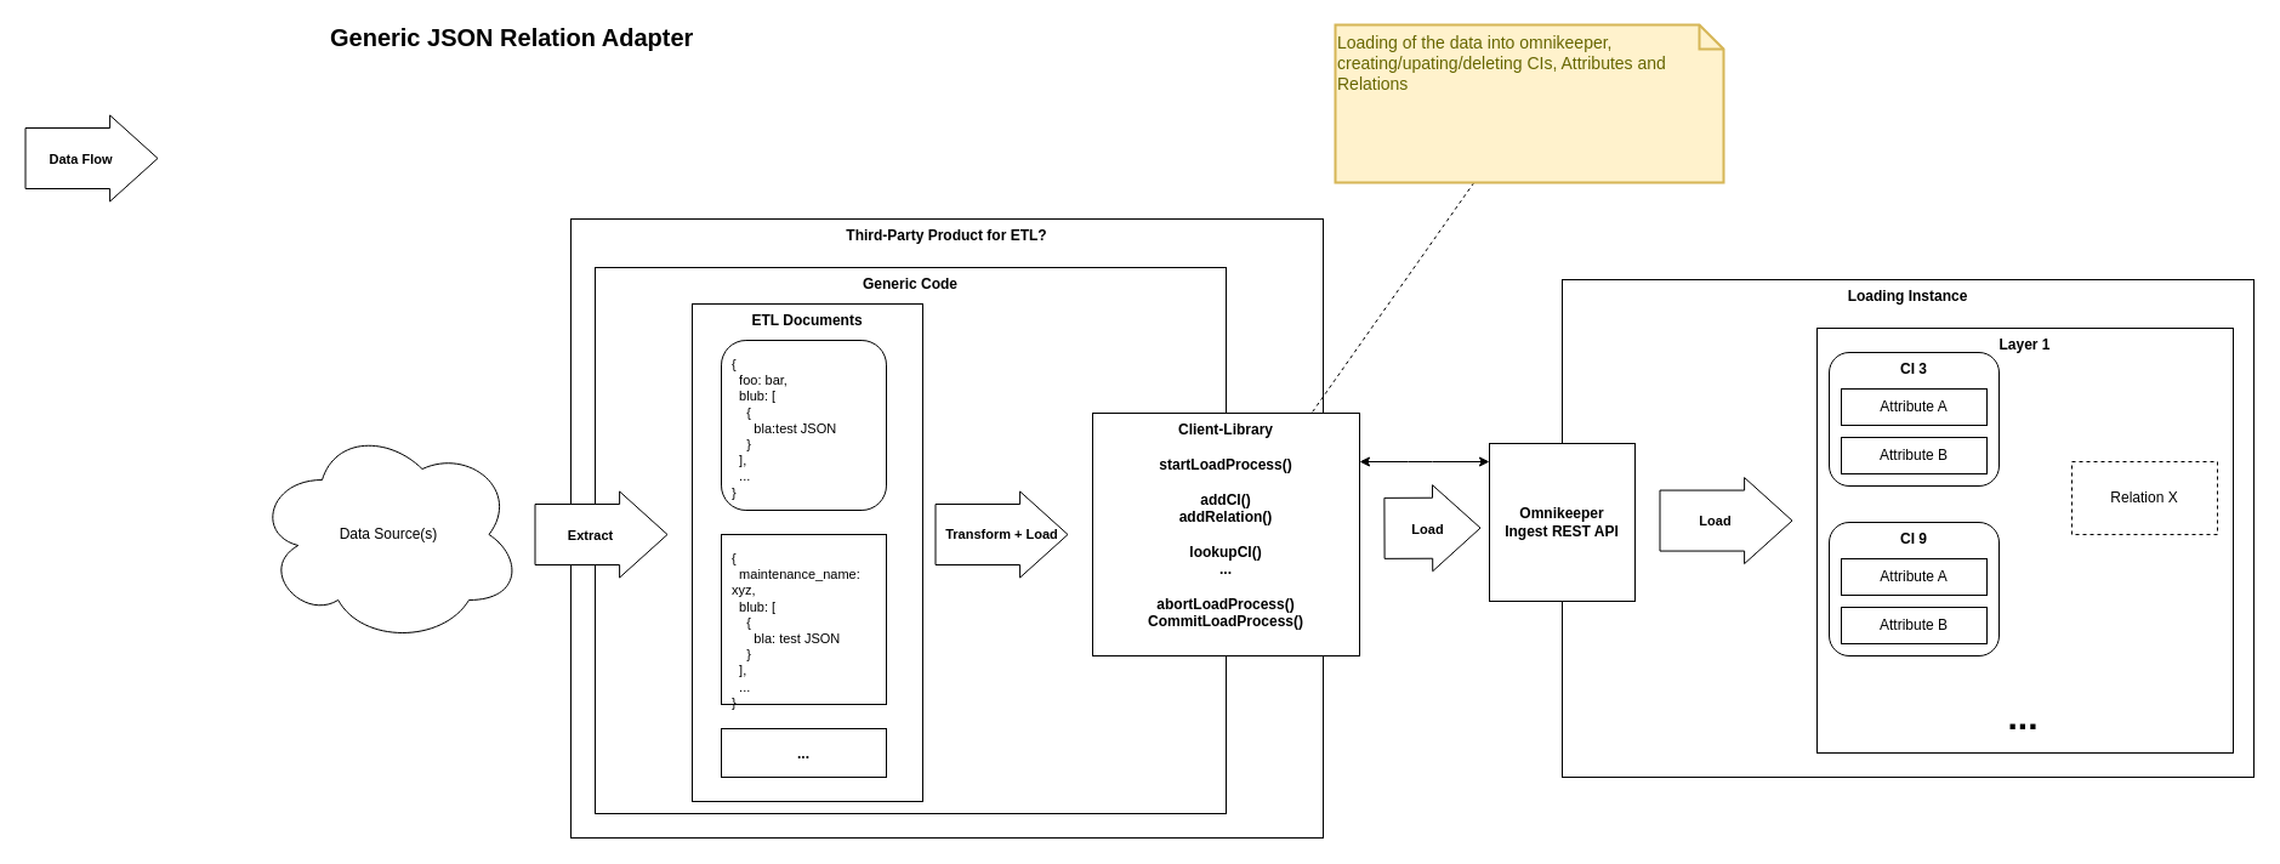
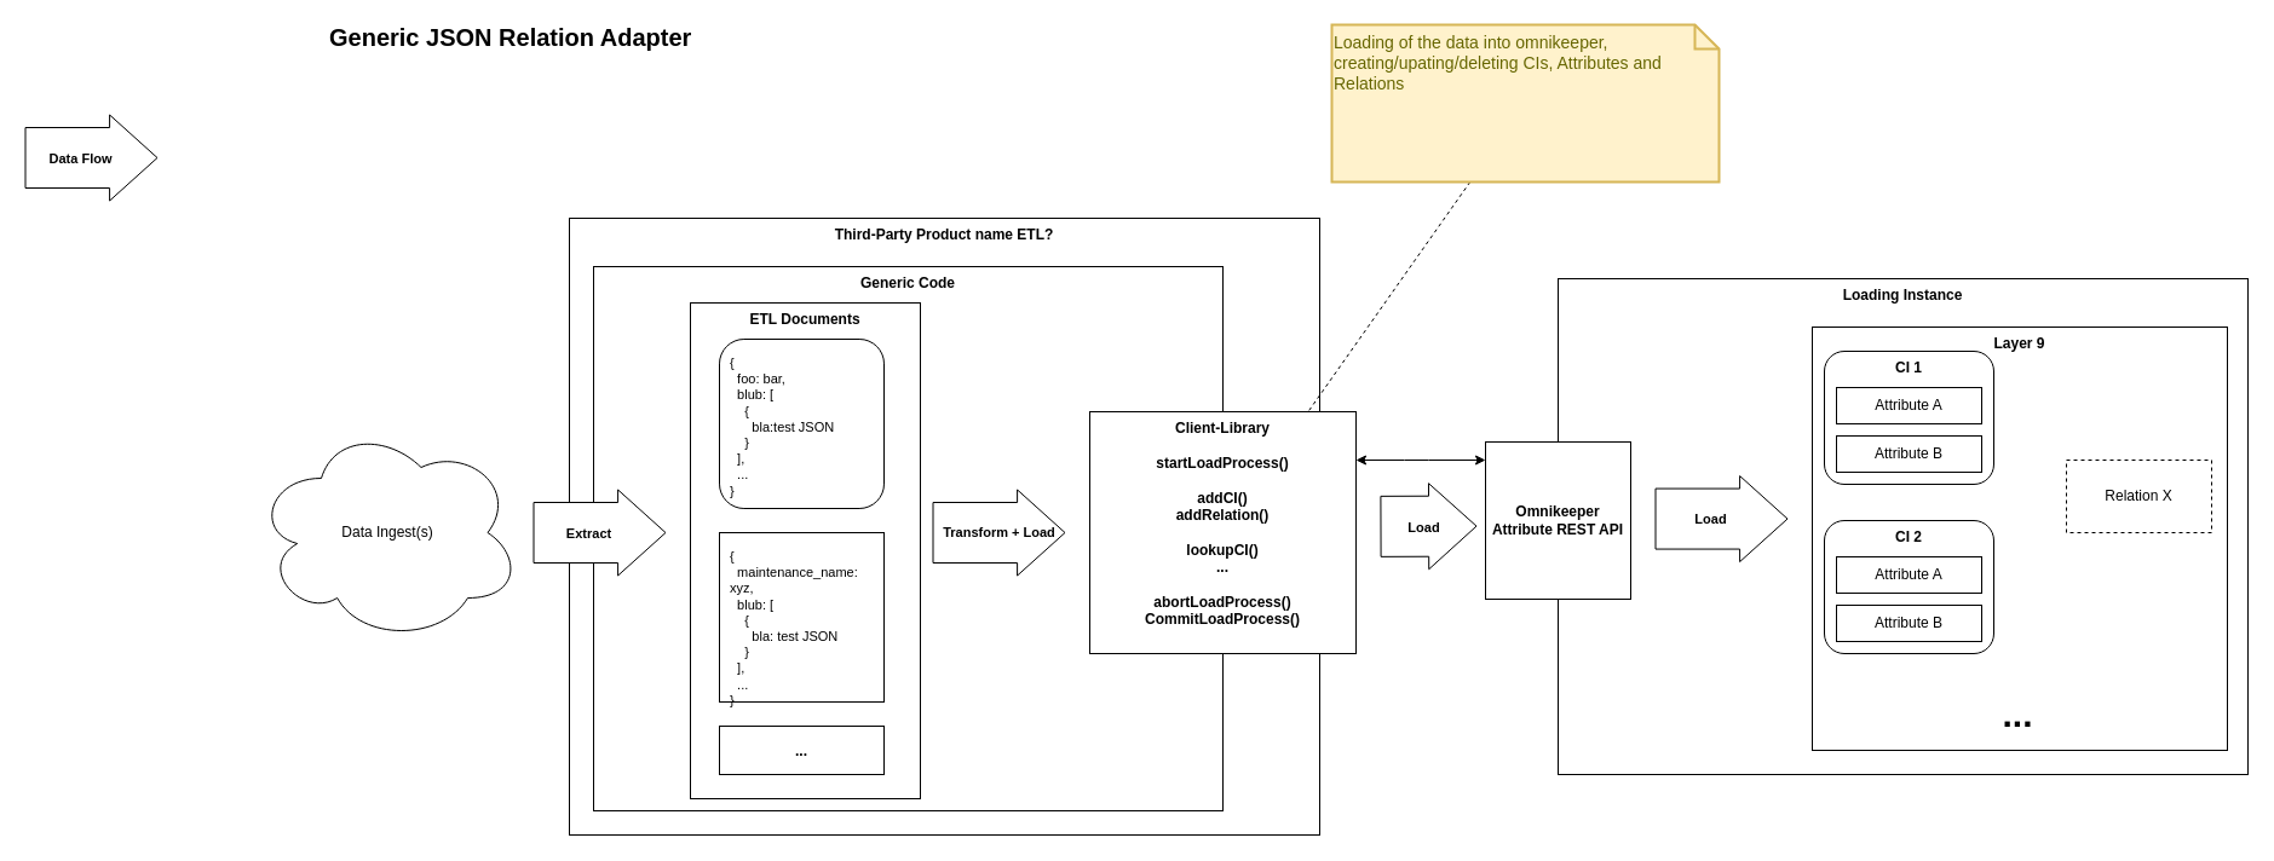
  <mxCell id="0" />
  <mxCell id="1" parent="0" />
- <mxCell id="2" value="Third-Party Product for ETL?" style="rounded=0;whiteSpace=wrap;html=1;align=center;fontStyle=1;verticalAlign=top;" parent="1" vertex="1"><mxGeometry x="470" y="180" width="620" height="510" as="geometry" /></mxCell>
+ <mxCell id="2" value="Third-Party Product name ETL?" style="rounded=0;whiteSpace=wrap;html=1;align=center;fontStyle=1;verticalAlign=top;" parent="1" vertex="1"><mxGeometry x="470" y="180" width="620" height="510" as="geometry" /></mxCell>
  <mxCell id="3" value="Generic Code" style="rounded=0;whiteSpace=wrap;html=1;fontStyle=1;verticalAlign=top;" parent="1" vertex="1"><mxGeometry x="490" y="220" width="520" height="450" as="geometry" /></mxCell>
  <mxCell id="4" value="Loading Instance" style="rounded=0;whiteSpace=wrap;html=1;align=center;fontStyle=1;verticalAlign=top;" parent="1" vertex="1"><mxGeometry x="1287" y="230" width="570" height="410" as="geometry" /></mxCell>
- <mxCell id="5" value="Layer 1" style="rounded=0;whiteSpace=wrap;html=1;align=center;fontStyle=1;verticalAlign=top;" parent="1" vertex="1"><mxGeometry x="1497" y="270" width="343" height="350" as="geometry" /></mxCell>
+ <mxCell id="5" value="Layer 9" style="rounded=0;whiteSpace=wrap;html=1;align=center;fontStyle=1;verticalAlign=top;" parent="1" vertex="1"><mxGeometry x="1497" y="270" width="343" height="350" as="geometry" /></mxCell>
  <mxCell id="6" value="ETL Documents" style="rounded=0;whiteSpace=wrap;html=1;verticalAlign=top;fontStyle=1" parent="1" vertex="1"><mxGeometry x="570" y="250" width="190" height="410" as="geometry" /></mxCell>
- <mxCell id="7" value="Data Source(s)" style="ellipse;shape=cloud;whiteSpace=wrap;html=1;" parent="1" vertex="1"><mxGeometry x="210" y="350" width="220" height="180" as="geometry" /></mxCell>
+ <mxCell id="7" value="Data Ingest(s)" style="ellipse;shape=cloud;whiteSpace=wrap;html=1;" parent="1" vertex="1"><mxGeometry x="210" y="350" width="220" height="180" as="geometry" /></mxCell>
  <mxCell id="8" value="{&lt;br style=&quot;font-size: 11px;&quot;&gt;&amp;nbsp; foo: bar,&lt;br style=&quot;font-size: 11px;&quot;&gt;&amp;nbsp; blub: [&lt;br style=&quot;font-size: 11px;&quot;&gt;&amp;nbsp; &amp;nbsp; {&lt;br style=&quot;font-size: 11px;&quot;&gt;&amp;nbsp; &amp;nbsp; &amp;nbsp; bla:test JSON&lt;br style=&quot;font-size: 11px;&quot;&gt;&amp;nbsp; &amp;nbsp; }&lt;br style=&quot;font-size: 11px;&quot;&gt;&amp;nbsp; ],&lt;br style=&quot;font-size: 11px;&quot;&gt;&amp;nbsp; ...&lt;br style=&quot;font-size: 11px;&quot;&gt;}" style="whiteSpace=wrap;html=1;align=left;verticalAlign=top;labelPosition=center;verticalLabelPosition=middle;spacing=9;fontSize=11;rounded=1;" parent="1" vertex="1"><mxGeometry x="594" y="280" width="136" height="140" as="geometry" /></mxCell>
  <mxCell id="9" value="{&lt;br style=&quot;font-size: 11px&quot;&gt;&amp;nbsp; maintenance_name: xyz,&lt;br style=&quot;font-size: 11px&quot;&gt;&amp;nbsp; blub: [&lt;br style=&quot;font-size: 11px&quot;&gt;&amp;nbsp; &amp;nbsp; {&lt;br style=&quot;font-size: 11px&quot;&gt;&amp;nbsp; &amp;nbsp; &amp;nbsp; bla: test JSON&lt;br style=&quot;font-size: 11px&quot;&gt;&amp;nbsp; &amp;nbsp; }&lt;br style=&quot;font-size: 11px&quot;&gt;&amp;nbsp; ],&lt;br style=&quot;font-size: 11px&quot;&gt;&amp;nbsp; ...&lt;br style=&quot;font-size: 11px&quot;&gt;}" style="whiteSpace=wrap;html=1;align=left;verticalAlign=top;labelPosition=center;verticalLabelPosition=middle;spacing=9;fontSize=11;" parent="1" vertex="1"><mxGeometry x="594" y="440" width="136" height="140" as="geometry" /></mxCell>
  <mxCell id="10" value="..." style="whiteSpace=wrap;html=1;align=center;verticalAlign=top;labelPosition=center;verticalLabelPosition=middle;spacing=9;fontStyle=1" parent="1" vertex="1"><mxGeometry x="594" y="600" width="136" height="40" as="geometry" /></mxCell>
  <mxCell id="11" value="" style="shape=flexArrow;endArrow=classic;html=1;width=50;endSize=12.8;fillColor=#ffffff;" parent="1" edge="1"><mxGeometry width="50" height="50" relative="1" as="geometry"><mxPoint x="440" y="440" as="sourcePoint" /><mxPoint x="550" y="440" as="targetPoint" /></mxGeometry></mxCell>
  <mxCell id="12" value="Extract" style="edgeLabel;html=1;align=center;verticalAlign=middle;resizable=0;points=[];fontStyle=1" parent="11" vertex="1" connectable="0"><mxGeometry x="-0.345" y="-5" relative="1" as="geometry"><mxPoint x="9" y="-5" as="offset" /></mxGeometry></mxCell>
  <mxCell id="13" value="" style="group" parent="1" vertex="1" connectable="0"><mxGeometry x="1507" y="290" width="140" height="110" as="geometry" /></mxCell>
- <mxCell id="14" value="CI 3" style="rounded=1;whiteSpace=wrap;html=1;align=center;verticalAlign=top;fontStyle=1" parent="13" vertex="1"><mxGeometry width="140" height="110" as="geometry" /></mxCell>
+ <mxCell id="14" value="CI 1" style="rounded=1;whiteSpace=wrap;html=1;align=center;verticalAlign=top;fontStyle=1" parent="13" vertex="1"><mxGeometry width="140" height="110" as="geometry" /></mxCell>
  <mxCell id="15" value="Attribute A" style="rounded=0;whiteSpace=wrap;html=1;align=center;" parent="13" vertex="1"><mxGeometry x="10" y="30" width="120" height="30" as="geometry" /></mxCell>
  <mxCell id="16" value="Attribute B" style="rounded=0;whiteSpace=wrap;html=1;align=center;" parent="13" vertex="1"><mxGeometry x="10" y="70" width="120" height="30" as="geometry" /></mxCell>
  <mxCell id="17" value="" style="group" parent="1" vertex="1" connectable="0"><mxGeometry x="1507" y="430" width="140" height="110" as="geometry" /></mxCell>
- <mxCell id="18" value="CI 9" style="rounded=1;whiteSpace=wrap;html=1;align=center;verticalAlign=top;fontStyle=1" parent="17" vertex="1"><mxGeometry width="140" height="110" as="geometry" /></mxCell>
+ <mxCell id="18" value="CI 2" style="rounded=1;whiteSpace=wrap;html=1;align=center;verticalAlign=top;fontStyle=1" parent="17" vertex="1"><mxGeometry width="140" height="110" as="geometry" /></mxCell>
  <mxCell id="19" value="Attribute A" style="rounded=0;whiteSpace=wrap;html=1;align=center;" parent="17" vertex="1"><mxGeometry x="10" y="30" width="120" height="30" as="geometry" /></mxCell>
  <mxCell id="20" value="Attribute B" style="rounded=0;whiteSpace=wrap;html=1;align=center;" parent="17" vertex="1"><mxGeometry x="10" y="70" width="120" height="30" as="geometry" /></mxCell>
  <mxCell id="21" value="Relation X" style="rounded=0;whiteSpace=wrap;html=1;align=center;dashed=1;" parent="1" vertex="1"><mxGeometry x="1707" y="380" width="120" height="60" as="geometry" /></mxCell>
  <mxCell id="22" value="..." style="text;html=1;strokeColor=none;fillColor=none;align=center;verticalAlign=middle;whiteSpace=wrap;rounded=0;fontStyle=1;fontSize=30;" parent="1" vertex="1"><mxGeometry x="1647" y="580" width="40" height="20" as="geometry" /></mxCell>
  <mxCell id="23" value="Transform + Load" style="shape=flexArrow;endArrow=classic;html=1;width=50;endSize=12.8;fontStyle=1" parent="1" edge="1"><mxGeometry width="50" height="50" relative="1" as="geometry"><mxPoint x="770" y="440" as="sourcePoint" /><mxPoint x="880" y="440" as="targetPoint" /></mxGeometry></mxCell>
  <mxCell id="24" value="Generic JSON Relation Adapter" style="text;html=1;strokeColor=none;fillColor=none;align=left;verticalAlign=middle;whiteSpace=wrap;rounded=0;fontSize=20;fontStyle=1" parent="1" vertex="1"><mxGeometry x="270" y="20" width="360" height="20" as="geometry" /></mxCell>
  <mxCell id="25" style="rounded=0;orthogonalLoop=1;jettySize=auto;html=1;fillColor=#ffffff;dashed=1;endArrow=none;endFill=0;" parent="1" source="26" target="35" edge="1"><mxGeometry relative="1" as="geometry" /></mxCell>
  <mxCell id="26" value="Loading of the data into omnikeeper, creating/upating/deleting CIs, Attributes and Relations" style="shape=note;strokeWidth=2;fontSize=14;size=20;whiteSpace=wrap;html=1;fillColor=#fff2cc;strokeColor=#d6b656;fontColor=#666600;align=left;verticalAlign=top;" parent="1" vertex="1"><mxGeometry x="1100" y="20" width="320" height="130" as="geometry" /></mxCell>
- <mxCell id="27" value="&lt;b&gt;Omnikeeper&lt;br&gt;Ingest REST API&lt;/b&gt;" style="rounded=0;whiteSpace=wrap;html=1;align=center;" parent="1" vertex="1"><mxGeometry x="1227" y="365" width="120" height="130" as="geometry" /></mxCell>
+ <mxCell id="27" value="&lt;b&gt;Omnikeeper&lt;br&gt;Attribute REST API&lt;/b&gt;" style="rounded=0;whiteSpace=wrap;html=1;align=center;" parent="1" vertex="1"><mxGeometry x="1227" y="365" width="120" height="130" as="geometry" /></mxCell>
  <mxCell id="28" value="" style="shape=flexArrow;endArrow=classic;html=1;width=50;endSize=12.8;" parent="1" edge="1"><mxGeometry width="50" height="50" relative="1" as="geometry"><mxPoint x="1367" y="428.57" as="sourcePoint" /><mxPoint x="1477" y="428.57" as="targetPoint" /></mxGeometry></mxCell>
  <mxCell id="29" value="Load" style="edgeLabel;html=1;align=center;verticalAlign=middle;resizable=0;points=[];fontStyle=1" parent="28" vertex="1" connectable="0"><mxGeometry x="-0.345" y="-5" relative="1" as="geometry"><mxPoint x="9" y="-5" as="offset" /></mxGeometry></mxCell>
  <mxCell id="30" value="" style="endArrow=classic;startArrow=classic;html=1;fillColor=#ffffff;edgeStyle=orthogonalEdgeStyle;" parent="1" source="35" target="27" edge="1"><mxGeometry width="50" height="50" relative="1" as="geometry"><mxPoint x="670" y="430" as="sourcePoint" /><mxPoint x="1200" y="350" as="targetPoint" /><Array as="points"><mxPoint x="1170" y="380" /><mxPoint x="1170" y="380" /></Array></mxGeometry></mxCell>
  <mxCell id="31" value="" style="shape=flexArrow;endArrow=classic;html=1;width=50;endSize=12.8;fillColor=#ffffff;" parent="1" edge="1"><mxGeometry width="50" height="50" relative="1" as="geometry"><mxPoint x="20" y="130" as="sourcePoint" /><mxPoint x="130" y="130" as="targetPoint" /></mxGeometry></mxCell>
  <mxCell id="32" value="Data Flow" style="edgeLabel;html=1;align=center;verticalAlign=middle;resizable=0;points=[];fontStyle=1" parent="31" vertex="1" connectable="0"><mxGeometry x="-0.345" y="-5" relative="1" as="geometry"><mxPoint x="9" y="-5" as="offset" /></mxGeometry></mxCell>
  <mxCell id="33" value="" style="shape=flexArrow;endArrow=classic;html=1;width=50;endSize=12.8;" parent="1" edge="1"><mxGeometry width="50" height="50" relative="1" as="geometry"><mxPoint x="1140" y="434.87" as="sourcePoint" /><mxPoint x="1220" y="434.58" as="targetPoint" /></mxGeometry></mxCell>
  <mxCell id="34" value="Load" style="edgeLabel;html=1;align=center;verticalAlign=middle;resizable=0;points=[];fontStyle=1" parent="33" vertex="1" connectable="0"><mxGeometry x="-0.345" y="-5" relative="1" as="geometry"><mxPoint x="9" y="-4.2" as="offset" /></mxGeometry></mxCell>
  <mxCell id="35" value="Client-Library&lt;br&gt;&lt;br&gt;startLoadProcess()&lt;br&gt;&lt;br&gt;addCI()&lt;br&gt;addRelation()&lt;br&gt;&lt;br&gt;lookupCI()&lt;br&gt;...&lt;br&gt;&lt;br&gt;abortLoadProcess()&lt;br&gt;CommitLoadProcess()" style="rounded=0;whiteSpace=wrap;html=1;align=center;fontStyle=1;verticalAlign=top;" parent="1" vertex="1"><mxGeometry x="900" y="340" width="220" height="200" as="geometry" /></mxCell>
